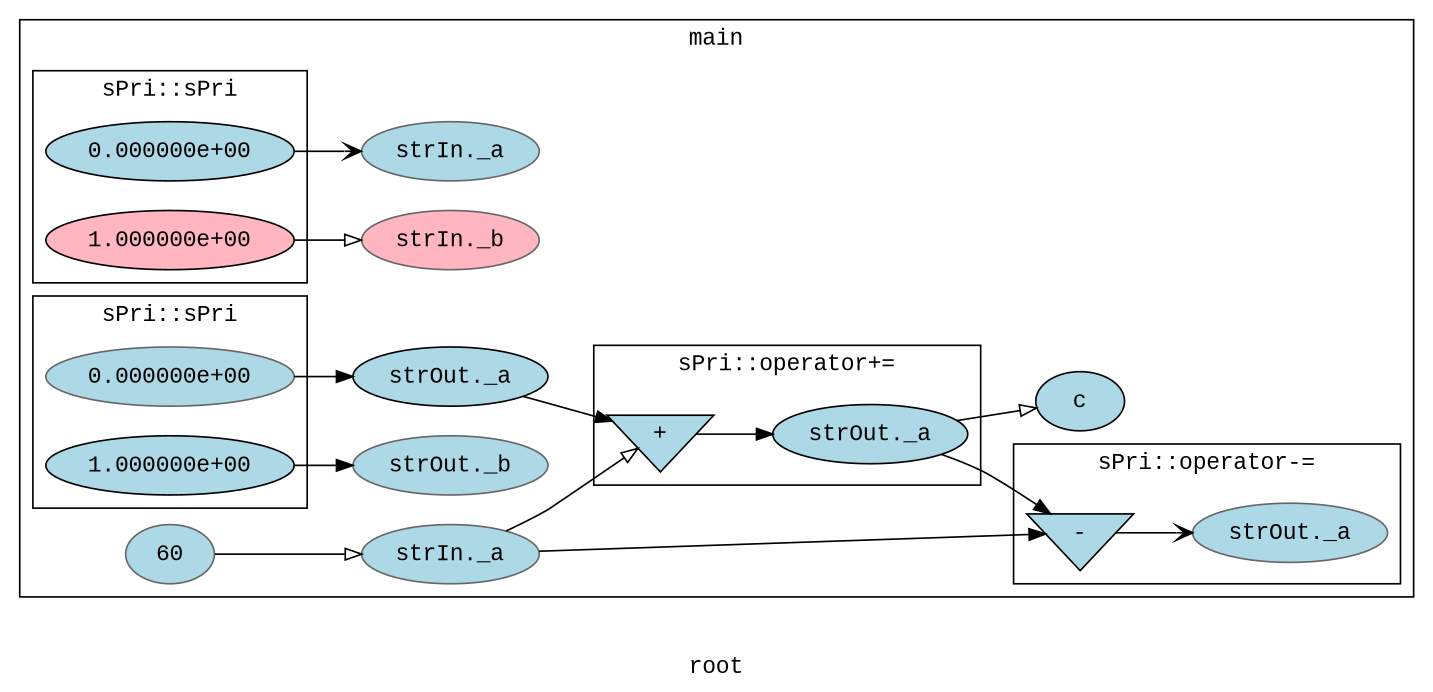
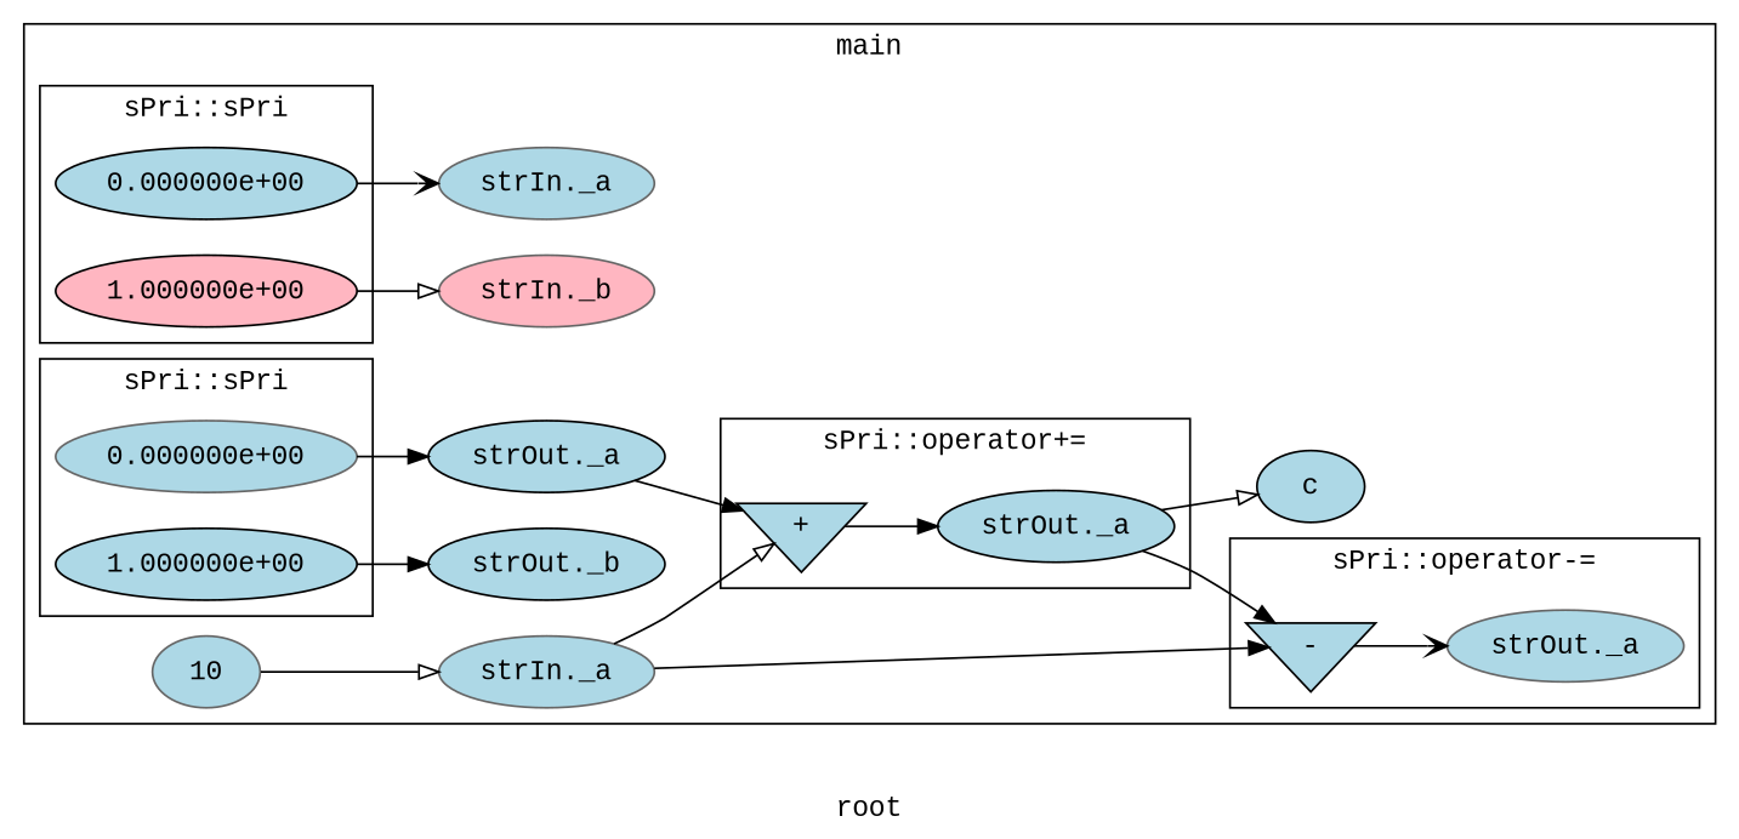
  digraph {
    fontname="Liberation Mono"
    label=root
    rankdir=LR
    node [color=black fillcolor=lightblue fontname="Liberation Mono" startinglines=8 style=filled]
    edge [arrowhead=normal fontname="Liberation Mono"]
    n1 [label="0.000000e+00"]
    n2 [fillcolor=lightpink label="1.000000e+00"]
    n3 [color=gray40 label="0.000000e+00"]
    n4 [label="1.000000e+00"]
    n5 [label="+" shape=invtriangle startinglines=12]
    n6 [label="strOut._a" startingline=12 startinglines=""]
    n7 [label="-" shape=invtriangle startinglines=20]
    n8 [color=gray40 label="strOut._a" startingline=20 startinglines=""]
    n9 [color=gray40 label="strIn._a"]
    n10 [color=gray40 fillcolor=lightpink label="strIn._b"]
    n11 [label="strOut._a"]
-   n12 [color=gray40 label="strOut._b"]
-   n13 [color=gray40 label=60 startinglines=26]
+   n12 [label="strOut._b"]
+   n13 [color=gray40 label=10 startinglines=26]
    n14 [color=gray40 label="strIn._a" startingline=26 startinglines=""]
    n15 [label=c startingline=28 startinglines=""]
    subgraph cluster_1 {
      label=main
      parent=G
      startinglines="18_23_23"
      n9
      n10
      n11
      n12
      n13
      n14
      n15
      subgraph cluster_2 {
        label="sPri::sPri"
        parent=cluster_1
        startinglines="23_23_24"
        n1
        n2
      }
      subgraph cluster_3 {
        label="sPri::sPri"
        parent=cluster_1
        startinglines="8_8_25"
        n3
        n4
      }
      subgraph cluster_4 {
        label="sPri::operator+="
        parent=cluster_1
        startinglines="8_26_27"
        n5
        n6
      }
      subgraph cluster_5 {
        label="sPri::operator-="
        parent=cluster_1
        startinglines="12_28_29"
        n7
        n8
      }
    }
    n1 -> n9 [arrowhead=vee]
    n2 -> n10 [arrowhead=onormal]
    n3 -> n11
    n4 -> n12
    n5 -> n6
    n6 -> n7
    n6 -> n15 [arrowhead=onormal]
    n7 -> n8 [arrowhead=vee]
    n11 -> n5
    n13 -> n14 [arrowhead=onormal]
    n14 -> n5 [arrowhead=onormal]
    n14 -> n7
  }
